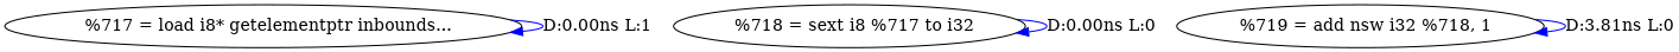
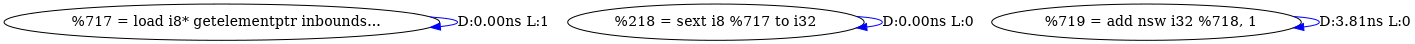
  digraph {
    edge [color=blue]
    n1 [label="  %717 = load i8* getelementptr inbounds..."]
-   n2 [label="  %718 = sext i8 %717 to i32"]
+   n2 [label="%218 = sext i8 %717 to i32"]
    n3 [label="  %719 = add nsw i32 %718, 1"]
    n1 -> n1 [label="D:0.00ns L:1"]
    n2 -> n2 [label="D:0.00ns L:0"]
    n3 -> n3 [label="D:3.81ns L:0"]
  }
